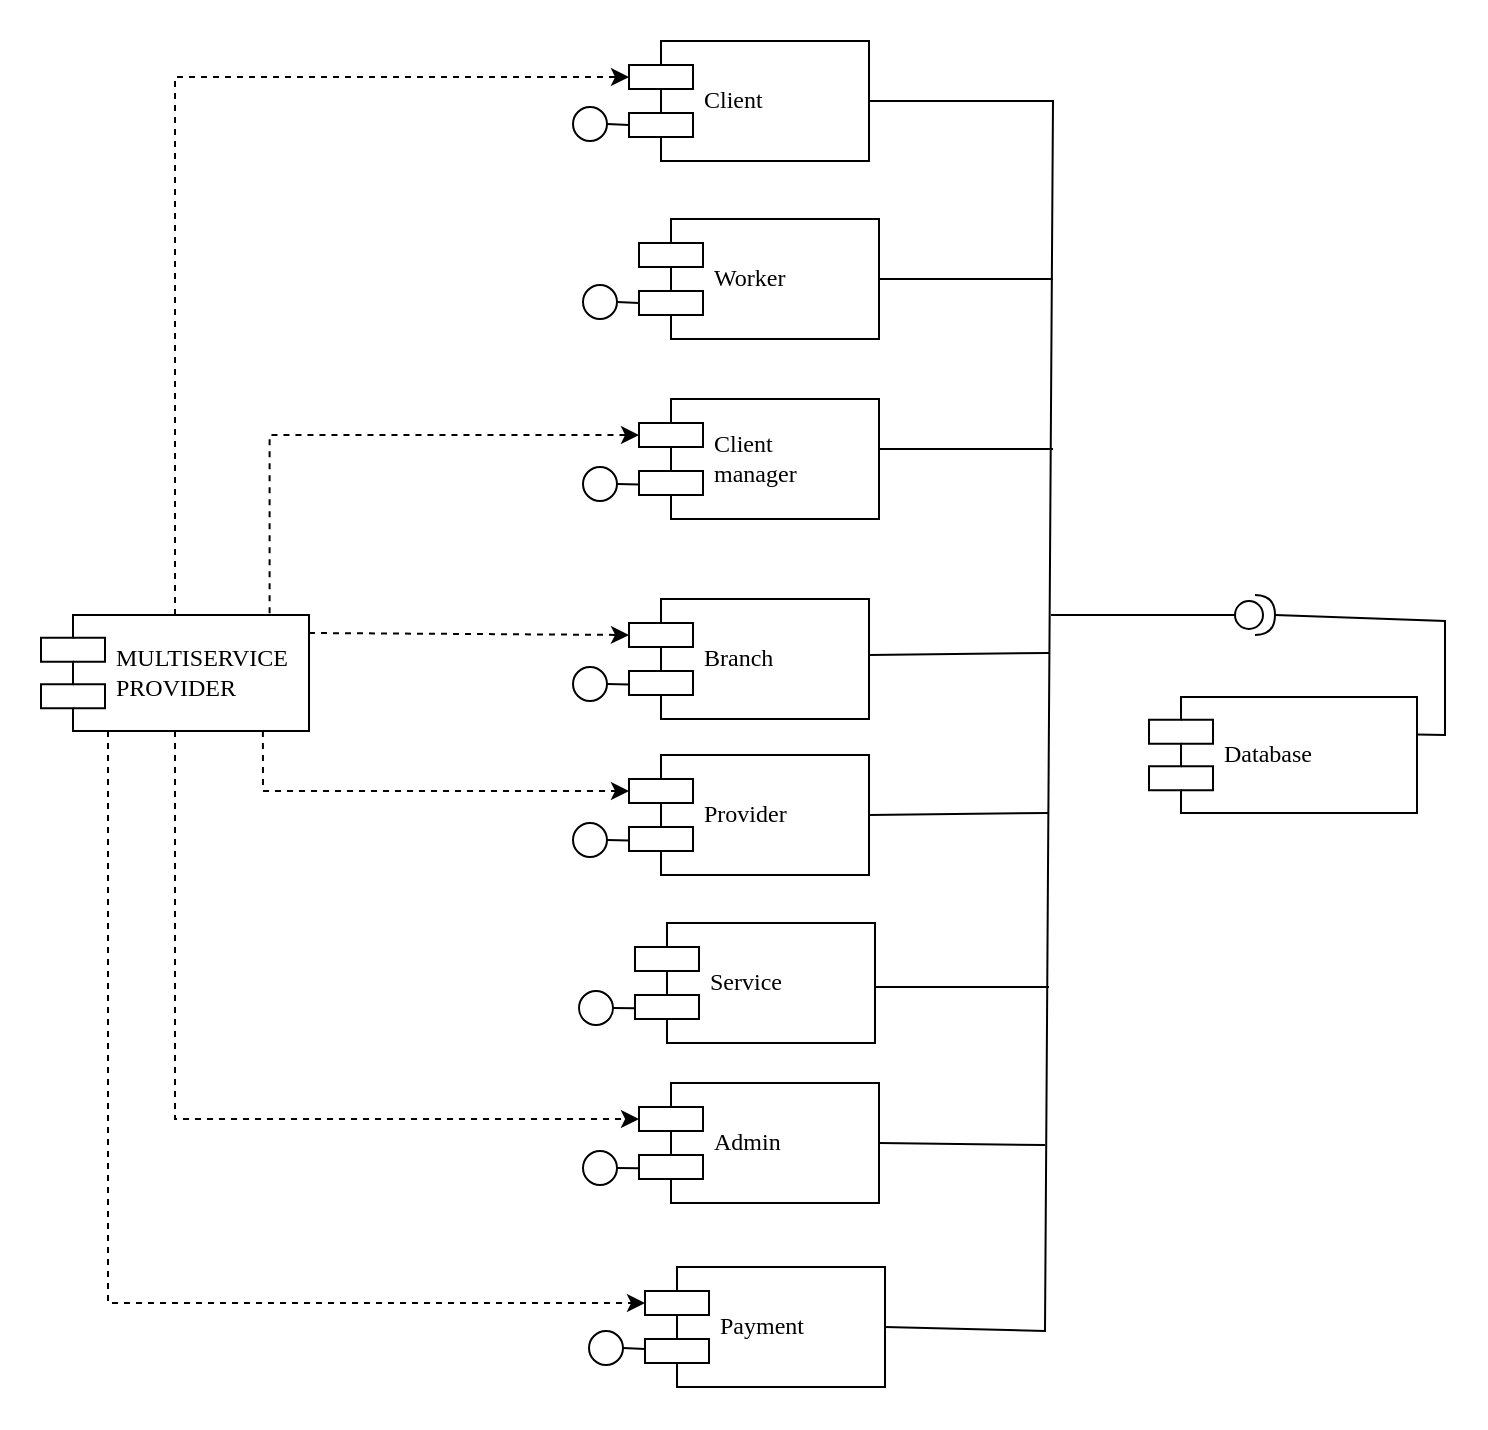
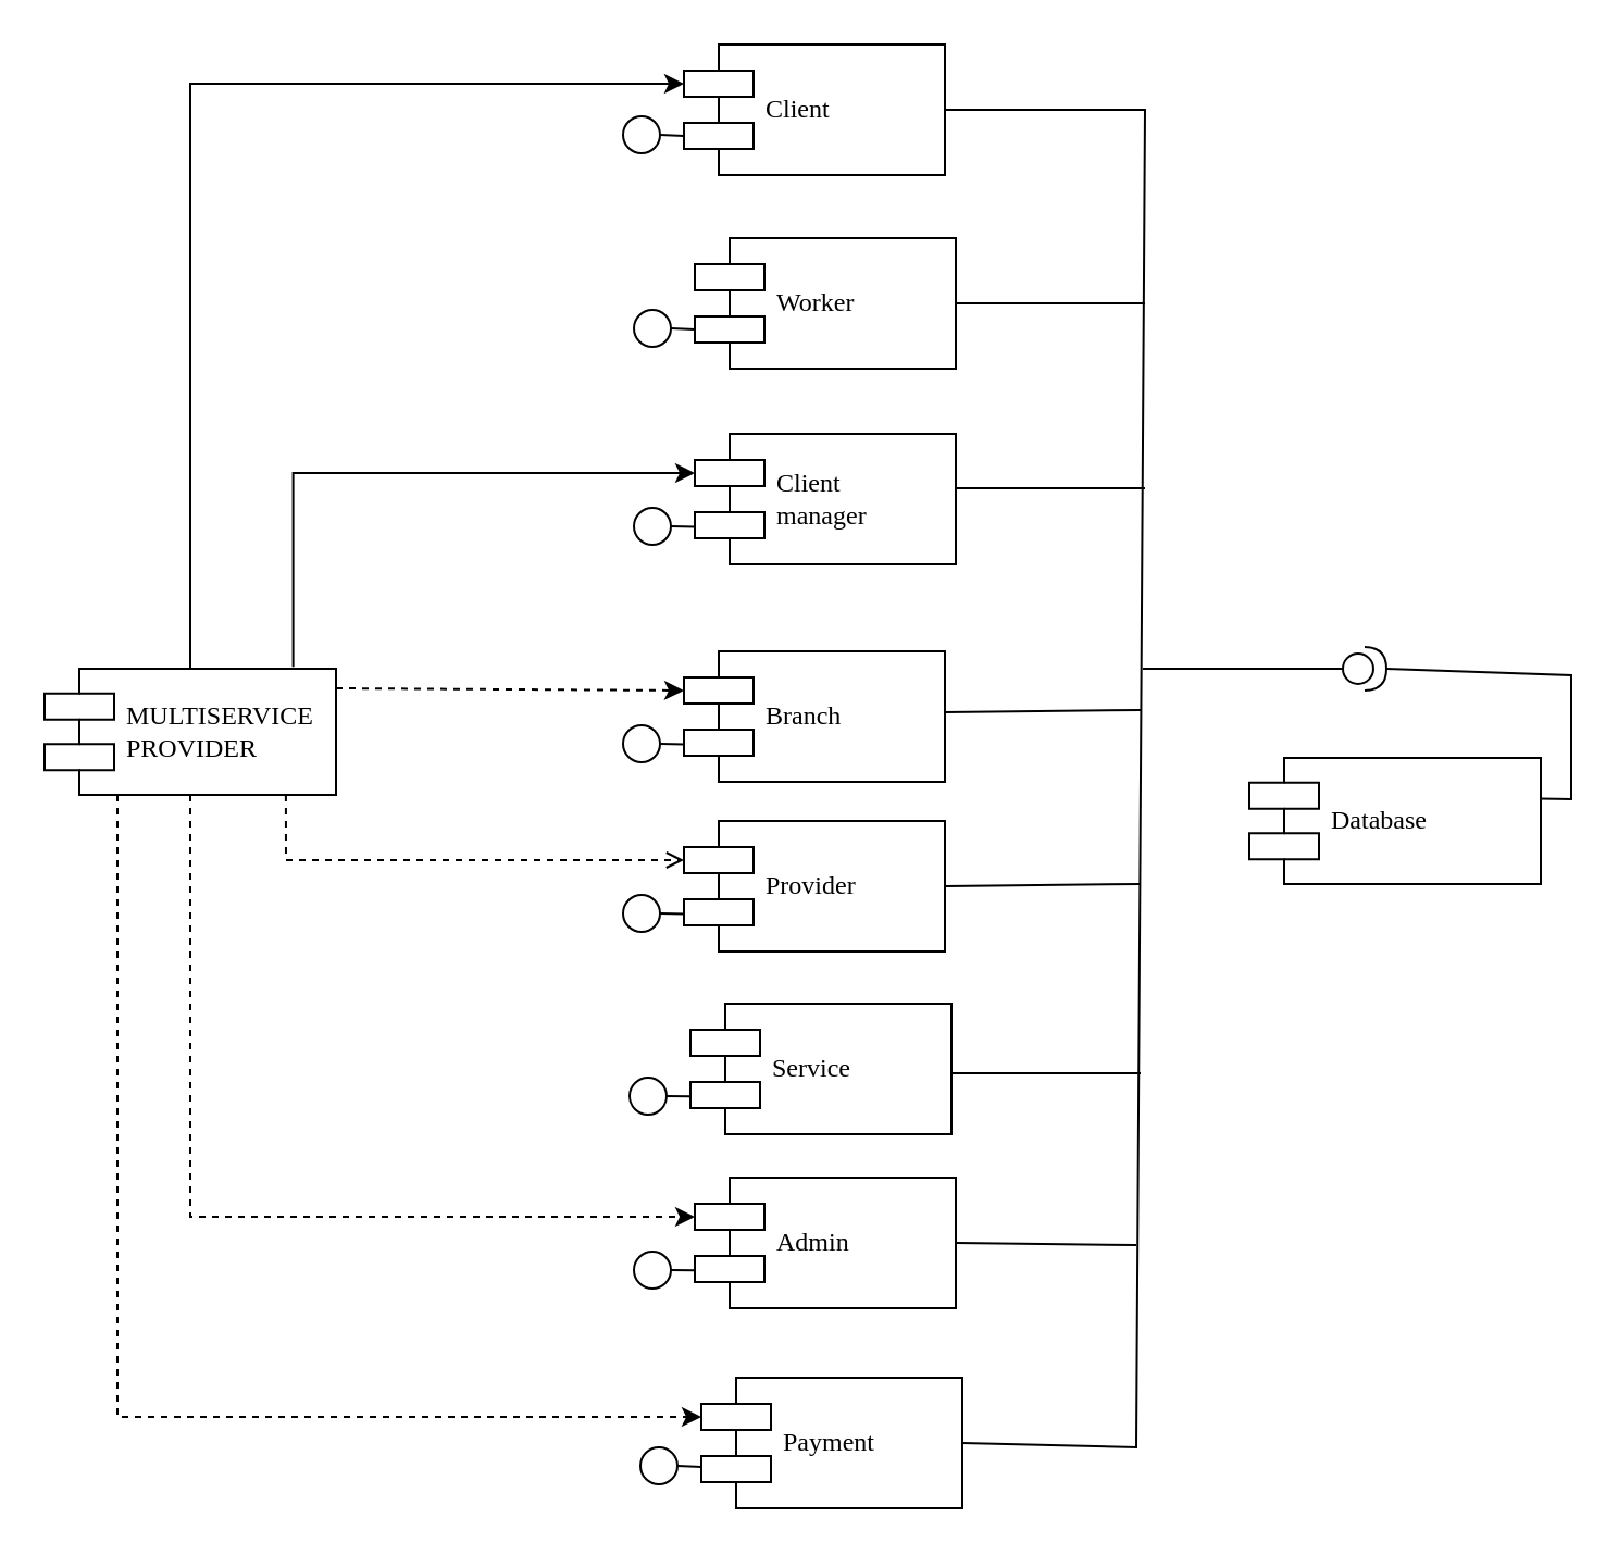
  <mxCell id="0" />
  <mxCell id="1" parent="0" />
- <mxCell id="2" style="edgeStyle=orthogonalEdgeStyle;rounded=0;orthogonalLoop=1;jettySize=auto;html=1;exitX=0.5;exitY=0;exitDx=0;exitDy=0;dashed=1;entryX=0;entryY=0.3;entryDx=0;entryDy=0;" parent="1" source="5" target="7" edge="1"><mxGeometry relative="1" as="geometry"><mxPoint x="252" y="156" as="targetPoint" /></mxGeometry></mxCell>
+ <mxCell id="2" style="edgeStyle=orthogonalEdgeStyle;rounded=0;orthogonalLoop=1;jettySize=auto;html=1;exitX=0.5;exitY=0;exitDx=0;exitDy=0;dashed=0;entryX=0;entryY=0.3;entryDx=0;entryDy=0;" parent="1" source="5" target="7" edge="1"><mxGeometry relative="1" as="geometry"><mxPoint x="252" y="156" as="targetPoint" /></mxGeometry></mxCell>
  <mxCell id="3" style="edgeStyle=orthogonalEdgeStyle;rounded=0;orthogonalLoop=1;jettySize=auto;html=1;entryX=0;entryY=0.3;entryDx=0;entryDy=0;exitX=0.5;exitY=1;exitDx=0;exitDy=0;dashed=1;" parent="1" source="5" target="29" edge="1"><mxGeometry relative="1" as="geometry" /></mxCell>
  <mxCell id="4" style="edgeStyle=orthogonalEdgeStyle;rounded=0;orthogonalLoop=1;jettySize=auto;html=1;exitX=0.25;exitY=1;exitDx=0;exitDy=0;entryX=0;entryY=0.3;entryDx=0;entryDy=0;dashed=1;" parent="1" source="5" target="25" edge="1"><mxGeometry relative="1" as="geometry" /></mxCell>
  <mxCell id="5" value="MULTISERVICE&lt;br&gt;PROVIDER" style="shape=component;align=left;spacingLeft=36;rounded=0;shadow=0;comic=0;labelBackgroundColor=none;strokeWidth=1;fontFamily=Verdana;fontSize=12;html=1;" parent="1" vertex="1"><mxGeometry x="20" y="307" width="134" height="58" as="geometry" /></mxCell>
  <mxCell id="6" value="" style="group" parent="1" vertex="1" connectable="0"><mxGeometry x="286" y="20" width="148" height="60" as="geometry" /></mxCell>
  <mxCell id="7" value="Client" style="shape=component;align=left;spacingLeft=36;rounded=0;shadow=0;comic=0;labelBackgroundColor=none;strokeWidth=1;fontFamily=Verdana;fontSize=12;html=1;" parent="6" vertex="1"><mxGeometry x="28" width="120" height="60" as="geometry" /></mxCell>
  <mxCell id="8" value="" style="ellipse;whiteSpace=wrap;html=1;aspect=fixed;" parent="6" vertex="1"><mxGeometry y="33" width="17" height="17" as="geometry" /></mxCell>
  <mxCell id="9" value="" style="endArrow=none;html=1;rounded=0;exitX=1;exitY=0.5;exitDx=0;exitDy=0;entryX=0;entryY=0.7;entryDx=0;entryDy=0;" parent="6" source="8" target="7" edge="1"><mxGeometry width="50" height="50" relative="1" as="geometry"><mxPoint x="70" y="116" as="sourcePoint" /><mxPoint x="120" y="66" as="targetPoint" /></mxGeometry></mxCell>
  <mxCell id="10" value="" style="group" parent="1" vertex="1" connectable="0"><mxGeometry x="291" y="109" width="148" height="60" as="geometry" /></mxCell>
  <mxCell id="11" value="Worker" style="shape=component;align=left;spacingLeft=36;rounded=0;shadow=0;comic=0;labelBackgroundColor=none;strokeWidth=1;fontFamily=Verdana;fontSize=12;html=1;" parent="10" vertex="1"><mxGeometry x="28" width="120" height="60" as="geometry" /></mxCell>
  <mxCell id="12" value="" style="ellipse;whiteSpace=wrap;html=1;aspect=fixed;" parent="10" vertex="1"><mxGeometry y="33" width="17" height="17" as="geometry" /></mxCell>
  <mxCell id="13" value="" style="endArrow=none;html=1;rounded=0;exitX=1;exitY=0.5;exitDx=0;exitDy=0;entryX=0;entryY=0.7;entryDx=0;entryDy=0;" parent="10" source="12" target="11" edge="1"><mxGeometry width="50" height="50" relative="1" as="geometry"><mxPoint x="70" y="116" as="sourcePoint" /><mxPoint x="120" y="66" as="targetPoint" /></mxGeometry></mxCell>
  <mxCell id="14" value="Database" style="shape=component;align=left;spacingLeft=36;rounded=0;shadow=0;comic=0;labelBackgroundColor=none;strokeWidth=1;fontFamily=Verdana;fontSize=12;html=1;" parent="1" vertex="1"><mxGeometry x="574" y="348" width="134" height="58" as="geometry" /></mxCell>
  <mxCell id="15" value="" style="endArrow=none;html=1;rounded=0;exitX=1;exitY=0.5;exitDx=0;exitDy=0;" parent="1" source="11" edge="1"><mxGeometry width="50" height="50" relative="1" as="geometry"><mxPoint x="278" y="323" as="sourcePoint" /><mxPoint x="526" y="139" as="targetPoint" /></mxGeometry></mxCell>
  <mxCell id="16" value="" style="endArrow=none;html=1;rounded=0;exitX=1;exitY=0.5;exitDx=0;exitDy=0;" parent="1" edge="1" source="37"><mxGeometry width="50" height="50" relative="1" as="geometry"><mxPoint x="450" y="406" as="sourcePoint" /><mxPoint x="524" y="406" as="targetPoint" /></mxGeometry></mxCell>
  <mxCell id="17" value="" style="endArrow=none;html=1;rounded=0;exitX=0.992;exitY=0.533;exitDx=0;exitDy=0;exitPerimeter=0;" parent="1" edge="1" source="33"><mxGeometry width="50" height="50" relative="1" as="geometry"><mxPoint x="448" y="492.71" as="sourcePoint" /><mxPoint x="524" y="493" as="targetPoint" /></mxGeometry></mxCell>
  <mxCell id="18" value="" style="endArrow=none;html=1;rounded=0;exitX=1;exitY=0.5;exitDx=0;exitDy=0;entryX=1;entryY=0.5;entryDx=0;entryDy=0;" parent="1" source="7" target="25" edge="1"><mxGeometry width="50" height="50" relative="1" as="geometry"><mxPoint x="301" y="298" as="sourcePoint" /><mxPoint x="492" y="475" as="targetPoint" /><Array as="points"><mxPoint x="526" y="50" /><mxPoint x="522" y="665" /></Array></mxGeometry></mxCell>
  <mxCell id="19" value="" style="endArrow=none;html=1;rounded=0;exitX=1;exitY=0.5;exitDx=0;exitDy=0;" parent="1" source="29" edge="1"><mxGeometry width="50" height="50" relative="1" as="geometry"><mxPoint x="449" y="574" as="sourcePoint" /><mxPoint x="522" y="572" as="targetPoint" /></mxGeometry></mxCell>
  <mxCell id="20" value="" style="endArrow=none;html=1;rounded=0;" parent="1" edge="1"><mxGeometry width="50" height="50" relative="1" as="geometry"><mxPoint x="525" y="307" as="sourcePoint" /><mxPoint x="617" y="307" as="targetPoint" /></mxGeometry></mxCell>
  <mxCell id="21" value="" style="ellipse;whiteSpace=wrap;html=1;align=center;aspect=fixed;fillColor=none;strokeColor=none;resizable=0;perimeter=centerPerimeter;rotatable=0;allowArrows=0;points=[];outlineConnect=1;" parent="1" vertex="1"><mxGeometry x="650" y="343" width="10" height="10" as="geometry" /></mxCell>
  <mxCell id="22" value="" style="shape=providedRequiredInterface;html=1;verticalLabelPosition=bottom;sketch=0;" parent="1" vertex="1"><mxGeometry x="617" y="297" width="20" height="20" as="geometry" /></mxCell>
  <mxCell id="23" value="" style="endArrow=none;html=1;rounded=0;exitX=1;exitY=0.5;exitDx=0;exitDy=0;exitPerimeter=0;entryX=0.997;entryY=0.323;entryDx=0;entryDy=0;entryPerimeter=0;" parent="1" source="22" target="14" edge="1"><mxGeometry width="50" height="50" relative="1" as="geometry"><mxPoint x="638" y="367" as="sourcePoint" /><mxPoint x="734" y="365" as="targetPoint" /><Array as="points"><mxPoint x="722" y="310" /><mxPoint x="722" y="367" /></Array></mxGeometry></mxCell>
  <mxCell id="24" value="" style="group" vertex="1" connectable="0" parent="1"><mxGeometry x="294" y="633" width="148" height="60" as="geometry" /></mxCell>
  <mxCell id="25" value="Payment" style="shape=component;align=left;spacingLeft=36;rounded=0;shadow=0;comic=0;labelBackgroundColor=none;strokeWidth=1;fontFamily=Verdana;fontSize=12;html=1;" parent="24" vertex="1"><mxGeometry x="28" width="120" height="60" as="geometry" /></mxCell>
  <mxCell id="26" value="" style="ellipse;whiteSpace=wrap;html=1;aspect=fixed;" parent="24" vertex="1"><mxGeometry y="32" width="17" height="17" as="geometry" /></mxCell>
  <mxCell id="27" value="" style="endArrow=none;html=1;rounded=0;exitX=1;exitY=0.5;exitDx=0;exitDy=0;entryX=0.002;entryY=0.71;entryDx=0;entryDy=0;entryPerimeter=0;" parent="24" source="26" edge="1"><mxGeometry width="50" height="50" relative="1" as="geometry"><mxPoint x="70" y="115" as="sourcePoint" /><mxPoint x="28" y="41" as="targetPoint" /></mxGeometry></mxCell>
  <mxCell id="28" value="" style="group" vertex="1" connectable="0" parent="1"><mxGeometry x="291" y="541" width="148" height="60" as="geometry" /></mxCell>
  <mxCell id="29" value="Admin" style="shape=component;align=left;spacingLeft=36;rounded=0;shadow=0;comic=0;labelBackgroundColor=none;strokeWidth=1;fontFamily=Verdana;fontSize=12;html=1;" parent="28" vertex="1"><mxGeometry x="28" width="120" height="60" as="geometry" /></mxCell>
  <mxCell id="30" value="" style="ellipse;whiteSpace=wrap;html=1;aspect=fixed;" parent="28" vertex="1"><mxGeometry y="34" width="17" height="17" as="geometry" /></mxCell>
  <mxCell id="31" value="" style="endArrow=none;html=1;rounded=0;exitX=1;exitY=0.5;exitDx=0;exitDy=0;entryX=0;entryY=0.71;entryDx=0;entryDy=0;entryPerimeter=0;" parent="28" source="30" target="29" edge="1"><mxGeometry width="50" height="50" relative="1" as="geometry"><mxPoint x="70" y="117" as="sourcePoint" /><mxPoint x="28" y="43" as="targetPoint" /></mxGeometry></mxCell>
  <mxCell id="32" value="" style="group" vertex="1" connectable="0" parent="1"><mxGeometry x="289" y="461" width="148" height="60" as="geometry" /></mxCell>
  <mxCell id="33" value="Service" style="shape=component;align=left;spacingLeft=36;rounded=0;shadow=0;comic=0;labelBackgroundColor=none;strokeWidth=1;fontFamily=Verdana;fontSize=12;html=1;" parent="32" vertex="1"><mxGeometry x="28" width="120" height="60" as="geometry" /></mxCell>
  <mxCell id="34" value="" style="ellipse;whiteSpace=wrap;html=1;aspect=fixed;" parent="32" vertex="1"><mxGeometry y="34" width="17" height="17" as="geometry" /></mxCell>
  <mxCell id="35" value="" style="endArrow=none;html=1;rounded=0;exitX=1;exitY=0.5;exitDx=0;exitDy=0;entryX=0.002;entryY=0.71;entryDx=0;entryDy=0;entryPerimeter=0;" parent="32" source="34" target="33" edge="1"><mxGeometry width="50" height="50" relative="1" as="geometry"><mxPoint x="70" y="117" as="sourcePoint" /><mxPoint x="28" y="43" as="targetPoint" /></mxGeometry></mxCell>
  <mxCell id="36" value="" style="group" vertex="1" connectable="0" parent="1"><mxGeometry x="286" y="377" width="148" height="60" as="geometry" /></mxCell>
  <mxCell id="37" value="Provider" style="shape=component;align=left;spacingLeft=36;rounded=0;shadow=0;comic=0;labelBackgroundColor=none;strokeWidth=1;fontFamily=Verdana;fontSize=12;html=1;" parent="36" vertex="1"><mxGeometry x="28" width="120" height="60" as="geometry" /></mxCell>
  <mxCell id="38" value="" style="ellipse;whiteSpace=wrap;html=1;aspect=fixed;" parent="36" vertex="1"><mxGeometry y="34" width="17" height="17" as="geometry" /></mxCell>
  <mxCell id="39" value="" style="endArrow=none;html=1;rounded=0;exitX=1;exitY=0.5;exitDx=0;exitDy=0;entryX=0.002;entryY=0.713;entryDx=0;entryDy=0;entryPerimeter=0;" parent="36" source="38" target="37" edge="1"><mxGeometry width="50" height="50" relative="1" as="geometry"><mxPoint x="70" y="117" as="sourcePoint" /><mxPoint x="28" y="43" as="targetPoint" /></mxGeometry></mxCell>
- <mxCell id="40" style="edgeStyle=orthogonalEdgeStyle;rounded=0;orthogonalLoop=1;jettySize=auto;html=1;exitX=0.828;exitY=1;exitDx=0;exitDy=0;entryX=0;entryY=0.3;entryDx=0;entryDy=0;dashed=1;exitPerimeter=0;" edge="1" parent="1" source="5" target="37"><mxGeometry relative="1" as="geometry"><mxPoint x="131" y="375" as="sourcePoint" /><mxPoint x="340" y="491" as="targetPoint" /></mxGeometry></mxCell>
+ <mxCell id="40" style="edgeStyle=orthogonalEdgeStyle;rounded=0;orthogonalLoop=1;jettySize=auto;html=1;exitX=0.828;exitY=1;exitDx=0;exitDy=0;entryX=0;entryY=0.3;entryDx=0;entryDy=0;dashed=1;exitPerimeter=0;endArrow=open;" edge="1" parent="1" source="5" target="37"><mxGeometry relative="1" as="geometry"><mxPoint x="131" y="375" as="sourcePoint" /><mxPoint x="340" y="491" as="targetPoint" /></mxGeometry></mxCell>
  <mxCell id="41" value="" style="group" vertex="1" connectable="0" parent="1"><mxGeometry x="286" y="299" width="148" height="60" as="geometry" /></mxCell>
  <mxCell id="42" value="Branch" style="shape=component;align=left;spacingLeft=36;rounded=0;shadow=0;comic=0;labelBackgroundColor=none;strokeWidth=1;fontFamily=Verdana;fontSize=12;html=1;" vertex="1" parent="41"><mxGeometry x="28" width="120" height="60" as="geometry" /></mxCell>
  <mxCell id="43" value="" style="ellipse;whiteSpace=wrap;html=1;aspect=fixed;" vertex="1" parent="41"><mxGeometry y="34" width="17" height="17" as="geometry" /></mxCell>
  <mxCell id="44" value="" style="endArrow=none;html=1;rounded=0;exitX=1;exitY=0.5;exitDx=0;exitDy=0;entryX=0.002;entryY=0.713;entryDx=0;entryDy=0;entryPerimeter=0;" edge="1" parent="41" source="43" target="42"><mxGeometry width="50" height="50" relative="1" as="geometry"><mxPoint x="70" y="117" as="sourcePoint" /><mxPoint x="28" y="43" as="targetPoint" /></mxGeometry></mxCell>
  <mxCell id="45" value="" style="group" vertex="1" connectable="0" parent="1"><mxGeometry x="291" y="199" width="148" height="60" as="geometry" /></mxCell>
  <mxCell id="46" value="Client&lt;br&gt;manager" style="shape=component;align=left;spacingLeft=36;rounded=0;shadow=0;comic=0;labelBackgroundColor=none;strokeWidth=1;fontFamily=Verdana;fontSize=12;html=1;" vertex="1" parent="45"><mxGeometry x="28" width="120" height="60" as="geometry" /></mxCell>
  <mxCell id="47" value="" style="ellipse;whiteSpace=wrap;html=1;aspect=fixed;" vertex="1" parent="45"><mxGeometry y="34" width="17" height="17" as="geometry" /></mxCell>
  <mxCell id="48" value="" style="endArrow=none;html=1;rounded=0;exitX=1;exitY=0.5;exitDx=0;exitDy=0;entryX=0.002;entryY=0.713;entryDx=0;entryDy=0;entryPerimeter=0;" edge="1" parent="45" source="47" target="46"><mxGeometry width="50" height="50" relative="1" as="geometry"><mxPoint x="70" y="117" as="sourcePoint" /><mxPoint x="28" y="43" as="targetPoint" /></mxGeometry></mxCell>
- <mxCell id="49" style="edgeStyle=orthogonalEdgeStyle;rounded=0;orthogonalLoop=1;jettySize=auto;html=1;exitX=0.853;exitY=-0.016;exitDx=0;exitDy=0;dashed=1;exitPerimeter=0;entryX=0;entryY=0.3;entryDx=0;entryDy=0;" edge="1" parent="1" source="5" target="46"><mxGeometry relative="1" as="geometry"><mxPoint x="131" y="317" as="sourcePoint" /><mxPoint x="244" y="220" as="targetPoint" /></mxGeometry></mxCell>
+ <mxCell id="49" style="edgeStyle=orthogonalEdgeStyle;rounded=0;orthogonalLoop=1;jettySize=auto;html=1;exitX=0.853;exitY=-0.016;exitDx=0;exitDy=0;dashed=0;exitPerimeter=0;entryX=0;entryY=0.3;entryDx=0;entryDy=0;" edge="1" parent="1" source="5" target="46"><mxGeometry relative="1" as="geometry"><mxPoint x="131" y="317" as="sourcePoint" /><mxPoint x="244" y="220" as="targetPoint" /></mxGeometry></mxCell>
  <mxCell id="50" style="edgeStyle=orthogonalEdgeStyle;rounded=0;orthogonalLoop=1;jettySize=auto;html=1;dashed=1;entryX=0;entryY=0.3;entryDx=0;entryDy=0;" edge="1" parent="1" target="42"><mxGeometry relative="1" as="geometry"><mxPoint x="154" y="316" as="sourcePoint" /><mxPoint x="338" y="227" as="targetPoint" /></mxGeometry></mxCell>
  <mxCell id="51" value="" style="endArrow=none;html=1;rounded=0;exitX=1;exitY=0.5;exitDx=0;exitDy=0;" edge="1" parent="1"><mxGeometry width="50" height="50" relative="1" as="geometry"><mxPoint x="439" y="224" as="sourcePoint" /><mxPoint x="526" y="224" as="targetPoint" /></mxGeometry></mxCell>
  <mxCell id="52" value="" style="endArrow=none;html=1;rounded=0;exitX=1;exitY=0.5;exitDx=0;exitDy=0;" edge="1" parent="1"><mxGeometry width="50" height="50" relative="1" as="geometry"><mxPoint x="434" y="327" as="sourcePoint" /><mxPoint x="524" y="326" as="targetPoint" /></mxGeometry></mxCell>
